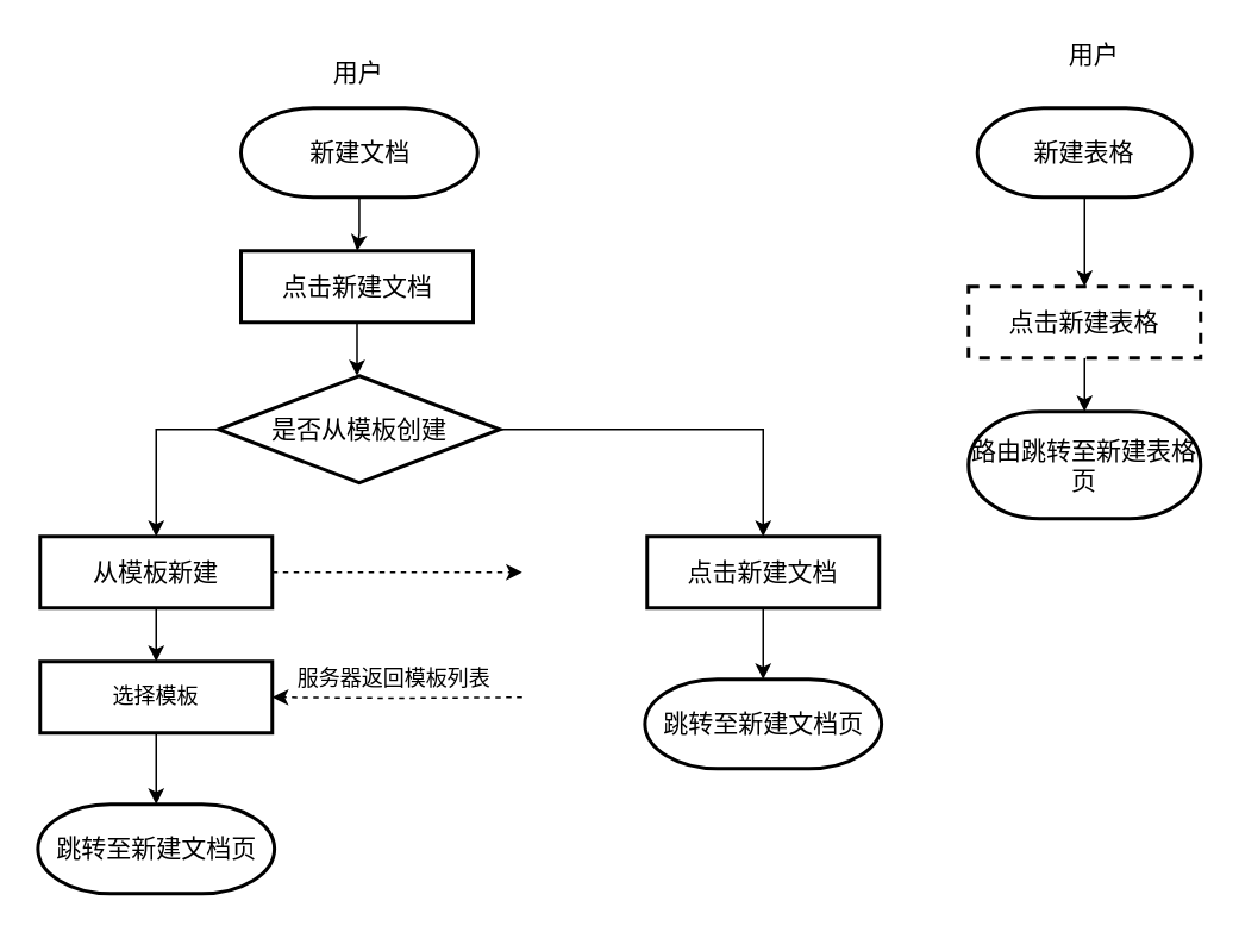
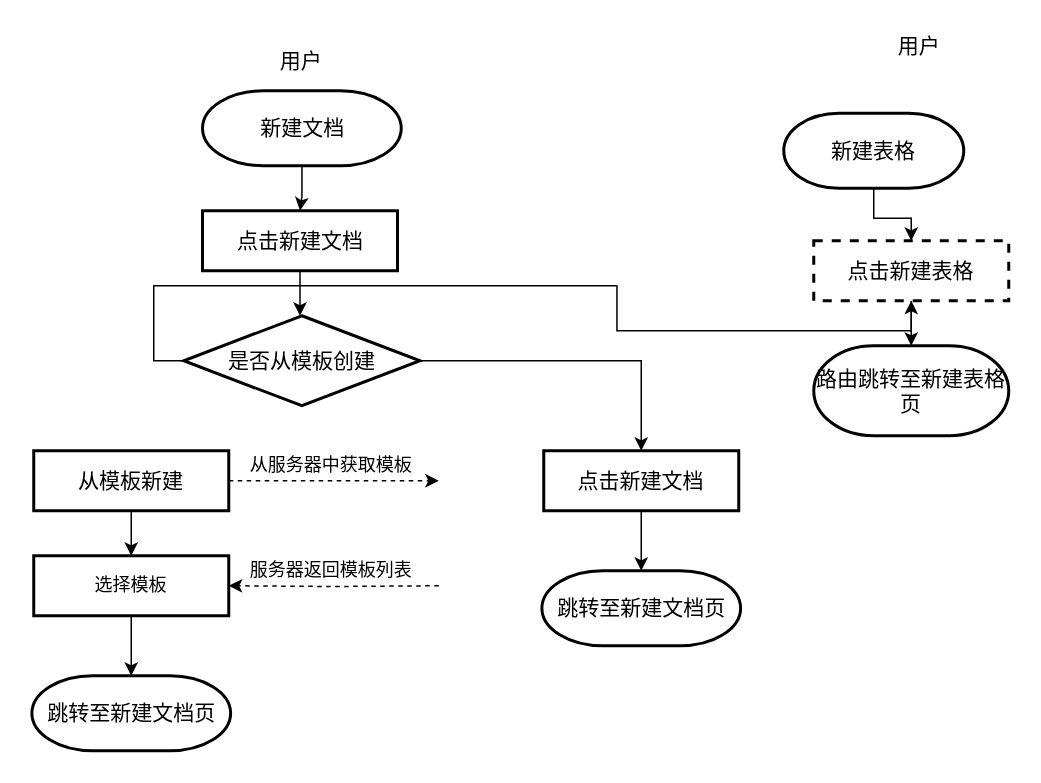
  <mxCell id="0" />
  <mxCell id="1" parent="0" />
  <mxCell id="2" style="edgeStyle=orthogonalEdgeStyle;rounded=0;orthogonalLoop=1;jettySize=auto;html=1;" edge="1" parent="1" source="3"><mxGeometry relative="1" as="geometry"><mxPoint x="199.5" y="140" as="targetPoint" /></mxGeometry></mxCell>
  <mxCell id="3" value="&lt;font style=&quot;font-size: 14px&quot;&gt;新建文档&lt;/font&gt;" style="strokeWidth=2;html=1;shape=mxgraph.flowchart.terminator;whiteSpace=wrap;" vertex="1" parent="1"><mxGeometry x="134.5" y="60" width="132.5" height="50" as="geometry" /></mxCell>
  <mxCell id="4" style="edgeStyle=orthogonalEdgeStyle;rounded=0;orthogonalLoop=1;jettySize=auto;html=1;exitX=0.5;exitY=1;exitDx=0;exitDy=0;exitPerimeter=0;entryX=0.5;entryY=0;entryDx=0;entryDy=0;" edge="1" parent="1" source="5" target="9"><mxGeometry relative="1" as="geometry" /></mxCell>
- <mxCell id="5" value="&lt;font style=&quot;font-size: 14px&quot;&gt;新建表格&lt;/font&gt;" style="strokeWidth=2;html=1;shape=mxgraph.flowchart.terminator;whiteSpace=wrap;" vertex="1" parent="1"><mxGeometry x="547" y="60" width="120" height="50" as="geometry" /></mxCell>
+ <mxCell id="5" value="&lt;font style=&quot;font-size: 14px&quot;&gt;新建表格&lt;/font&gt;" style="strokeWidth=2;html=1;shape=mxgraph.flowchart.terminator;whiteSpace=wrap;" vertex="1" parent="1"><mxGeometry x="522" y="75" width="120" height="50" as="geometry" /></mxCell>
  <mxCell id="6" value="&lt;font style=&quot;font-size: 14px&quot;&gt;用户&lt;/font&gt;" style="text;html=1;resizable=0;autosize=1;align=center;verticalAlign=middle;points=[];fillColor=none;strokeColor=none;rounded=0;" vertex="1" parent="1"><mxGeometry x="179.5" y="30" width="40" height="20" as="geometry" /></mxCell>
  <mxCell id="7" value="&lt;font style=&quot;font-size: 14px&quot;&gt;用户&lt;/font&gt;" style="text;html=1;resizable=0;autosize=1;align=center;verticalAlign=middle;points=[];fillColor=none;strokeColor=none;rounded=0;" vertex="1" parent="1"><mxGeometry x="592" y="20" width="40" height="20" as="geometry" /></mxCell>
  <mxCell id="8" style="edgeStyle=orthogonalEdgeStyle;rounded=0;orthogonalLoop=1;jettySize=auto;html=1;exitX=0.5;exitY=1;exitDx=0;exitDy=0;entryX=0.5;entryY=0;entryDx=0;entryDy=0;entryPerimeter=0;" edge="1" parent="1" source="9" target="10"><mxGeometry relative="1" as="geometry" /></mxCell>
  <mxCell id="9" value="&lt;font style=&quot;font-size: 14px&quot;&gt;点击新建表格&lt;/font&gt;" style="rounded=0;whiteSpace=wrap;html=1;absoluteArcSize=1;arcSize=14;strokeWidth=2;dashed=1;" vertex="1" parent="1"><mxGeometry x="542" y="160" width="130" height="40" as="geometry" /></mxCell>
  <mxCell id="10" value="&lt;span style=&quot;font-size: 14px&quot;&gt;路由跳转至新建表格页&lt;/span&gt;" style="strokeWidth=2;html=1;shape=mxgraph.flowchart.terminator;whiteSpace=wrap;" vertex="1" parent="1"><mxGeometry x="542" y="230" width="130" height="60" as="geometry" /></mxCell>
  <mxCell id="11" style="edgeStyle=orthogonalEdgeStyle;rounded=0;orthogonalLoop=1;jettySize=auto;html=1;exitX=0.5;exitY=1;exitDx=0;exitDy=0;" edge="1" parent="1" source="12"><mxGeometry relative="1" as="geometry"><mxPoint x="199.5" y="210" as="targetPoint" /></mxGeometry></mxCell>
  <mxCell id="12" value="&lt;font style=&quot;font-size: 14px&quot;&gt;点击新建文档&lt;/font&gt;" style="rounded=0;whiteSpace=wrap;html=1;absoluteArcSize=1;arcSize=14;strokeWidth=2;" vertex="1" parent="1"><mxGeometry x="134.5" y="140" width="130" height="40" as="geometry" /></mxCell>
  <mxCell id="13" style="edgeStyle=orthogonalEdgeStyle;rounded=0;orthogonalLoop=1;jettySize=auto;html=1;exitX=1;exitY=0.5;exitDx=0;exitDy=0;exitPerimeter=0;entryX=0.5;entryY=0;entryDx=0;entryDy=0;" edge="1" parent="1" source="15" target="17"><mxGeometry relative="1" as="geometry" /></mxCell>
- <mxCell id="14" style="edgeStyle=orthogonalEdgeStyle;rounded=0;orthogonalLoop=1;jettySize=auto;html=1;exitX=0;exitY=0.5;exitDx=0;exitDy=0;exitPerimeter=0;entryX=0.5;entryY=0;entryDx=0;entryDy=0;" edge="1" parent="1" source="15" target="20"><mxGeometry relative="1" as="geometry" /></mxCell>
+ <mxCell id="14" style="edgeStyle=orthogonalEdgeStyle;rounded=0;orthogonalLoop=1;jettySize=auto;html=1;exitX=0;exitY=0.5;exitDx=0;exitDy=0;exitPerimeter=0;" edge="1" parent="1" source="15" target="9"><mxGeometry relative="1" as="geometry" /></mxCell>
  <mxCell id="15" value="&lt;font style=&quot;font-size: 14px&quot;&gt;是否从模板创建&lt;/font&gt;" style="strokeWidth=2;html=1;shape=mxgraph.flowchart.decision;whiteSpace=wrap;rounded=0;" vertex="1" parent="1"><mxGeometry x="122" y="210" width="157.5" height="60" as="geometry" /></mxCell>
  <mxCell id="16" style="edgeStyle=orthogonalEdgeStyle;rounded=0;orthogonalLoop=1;jettySize=auto;html=1;exitX=0.5;exitY=1;exitDx=0;exitDy=0;entryX=0.5;entryY=0;entryDx=0;entryDy=0;entryPerimeter=0;" edge="1" parent="1" source="17" target="28"><mxGeometry relative="1" as="geometry" /></mxCell>
  <mxCell id="17" value="&lt;font style=&quot;font-size: 14px&quot;&gt;点击新建文档&lt;/font&gt;" style="rounded=0;whiteSpace=wrap;html=1;absoluteArcSize=1;arcSize=14;strokeWidth=2;" vertex="1" parent="1"><mxGeometry x="362" y="300" width="130" height="40" as="geometry" /></mxCell>
  <mxCell id="18" style="edgeStyle=orthogonalEdgeStyle;rounded=0;orthogonalLoop=1;jettySize=auto;html=1;exitX=0.5;exitY=1;exitDx=0;exitDy=0;" edge="1" parent="1" source="20"><mxGeometry relative="1" as="geometry"><mxPoint x="87" y="370" as="targetPoint" /></mxGeometry></mxCell>
  <mxCell id="19" style="edgeStyle=orthogonalEdgeStyle;rounded=0;orthogonalLoop=1;jettySize=auto;html=1;exitX=1;exitY=0.5;exitDx=0;exitDy=0;dashed=1;" edge="1" parent="1" source="20"><mxGeometry relative="1" as="geometry"><mxPoint x="292" y="320" as="targetPoint" /></mxGeometry></mxCell>
  <mxCell id="20" value="&lt;span style=&quot;font-size: 14px&quot;&gt;从模板新建&lt;/span&gt;" style="rounded=0;whiteSpace=wrap;html=1;absoluteArcSize=1;arcSize=14;strokeWidth=2;" vertex="1" parent="1"><mxGeometry x="22" y="300" width="130" height="40" as="geometry" /></mxCell>
  <mxCell id="21" style="edgeStyle=orthogonalEdgeStyle;rounded=0;orthogonalLoop=1;jettySize=auto;html=1;exitX=1;exitY=0.5;exitDx=0;exitDy=0;dashed=1;" edge="1" parent="1" source="24"><mxGeometry relative="1" as="geometry"><mxPoint x="152" y="390" as="targetPoint" /></mxGeometry></mxCell>
  <mxCell id="22" style="edgeStyle=orthogonalEdgeStyle;rounded=0;orthogonalLoop=1;jettySize=auto;html=1;dashed=1;" edge="1" parent="1" target="24"><mxGeometry relative="1" as="geometry"><mxPoint x="292" y="390" as="sourcePoint" /></mxGeometry></mxCell>
  <mxCell id="23" style="edgeStyle=orthogonalEdgeStyle;rounded=0;orthogonalLoop=1;jettySize=auto;html=1;exitX=0.5;exitY=1;exitDx=0;exitDy=0;entryX=0.5;entryY=0;entryDx=0;entryDy=0;entryPerimeter=0;" edge="1" parent="1" source="24" target="27"><mxGeometry relative="1" as="geometry" /></mxCell>
  <mxCell id="24" value="选择模板" style="rounded=0;whiteSpace=wrap;html=1;absoluteArcSize=1;arcSize=14;strokeWidth=2;" vertex="1" parent="1"><mxGeometry x="22" y="370" width="130" height="40" as="geometry" /></mxCell>
+ <mxCell id="25" value="从服务器中获取模板" style="text;html=1;resizable=0;autosize=1;align=center;verticalAlign=middle;points=[];fillColor=none;strokeColor=none;rounded=0;" vertex="1" parent="1"><mxGeometry x="159.5" y="300" width="120" height="20" as="geometry" /></mxCell>
  <mxCell id="26" value="服务器返回模板列表" style="text;html=1;resizable=0;autosize=1;align=center;verticalAlign=middle;points=[];fillColor=none;strokeColor=none;rounded=0;" vertex="1" parent="1"><mxGeometry x="159.5" y="370" width="120" height="20" as="geometry" /></mxCell>
  <mxCell id="27" value="&lt;span style=&quot;font-size: 14px&quot;&gt;跳转至新建文档页&lt;/span&gt;" style="strokeWidth=2;html=1;shape=mxgraph.flowchart.terminator;whiteSpace=wrap;" vertex="1" parent="1"><mxGeometry x="20.75" y="450" width="132.5" height="50" as="geometry" /></mxCell>
  <mxCell id="28" value="&lt;span style=&quot;font-size: 14px&quot;&gt;跳转至新建文档页&lt;/span&gt;" style="strokeWidth=2;html=1;shape=mxgraph.flowchart.terminator;whiteSpace=wrap;" vertex="1" parent="1"><mxGeometry x="360.75" y="380" width="132.5" height="50" as="geometry" /></mxCell>
